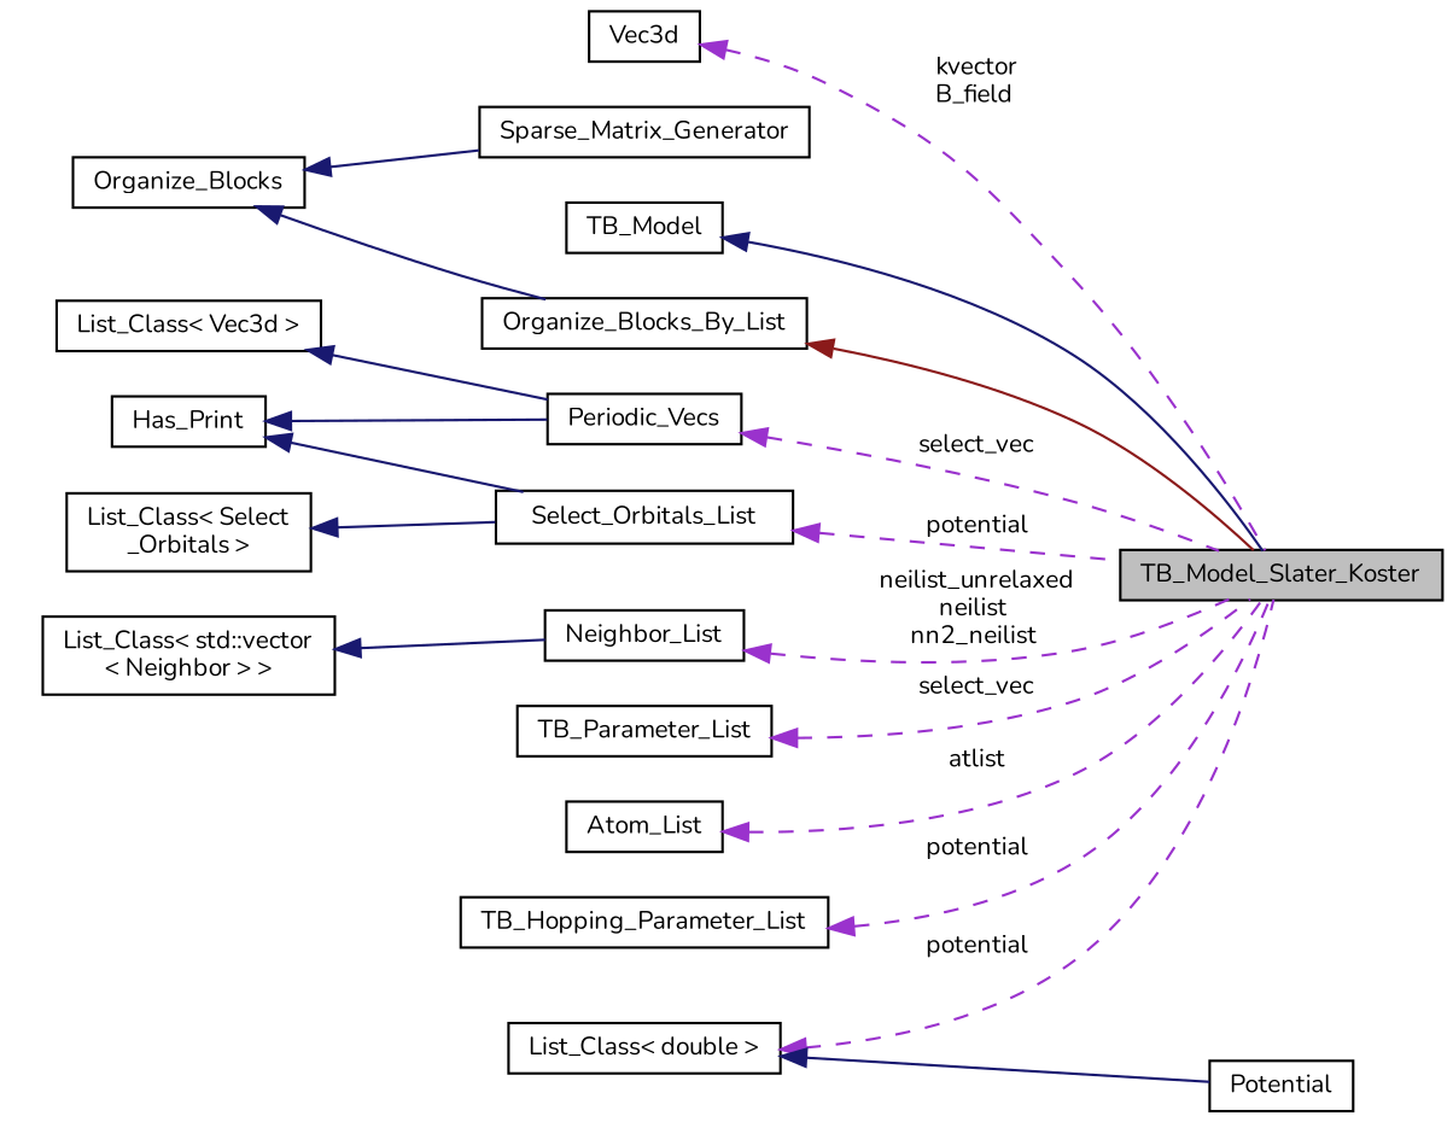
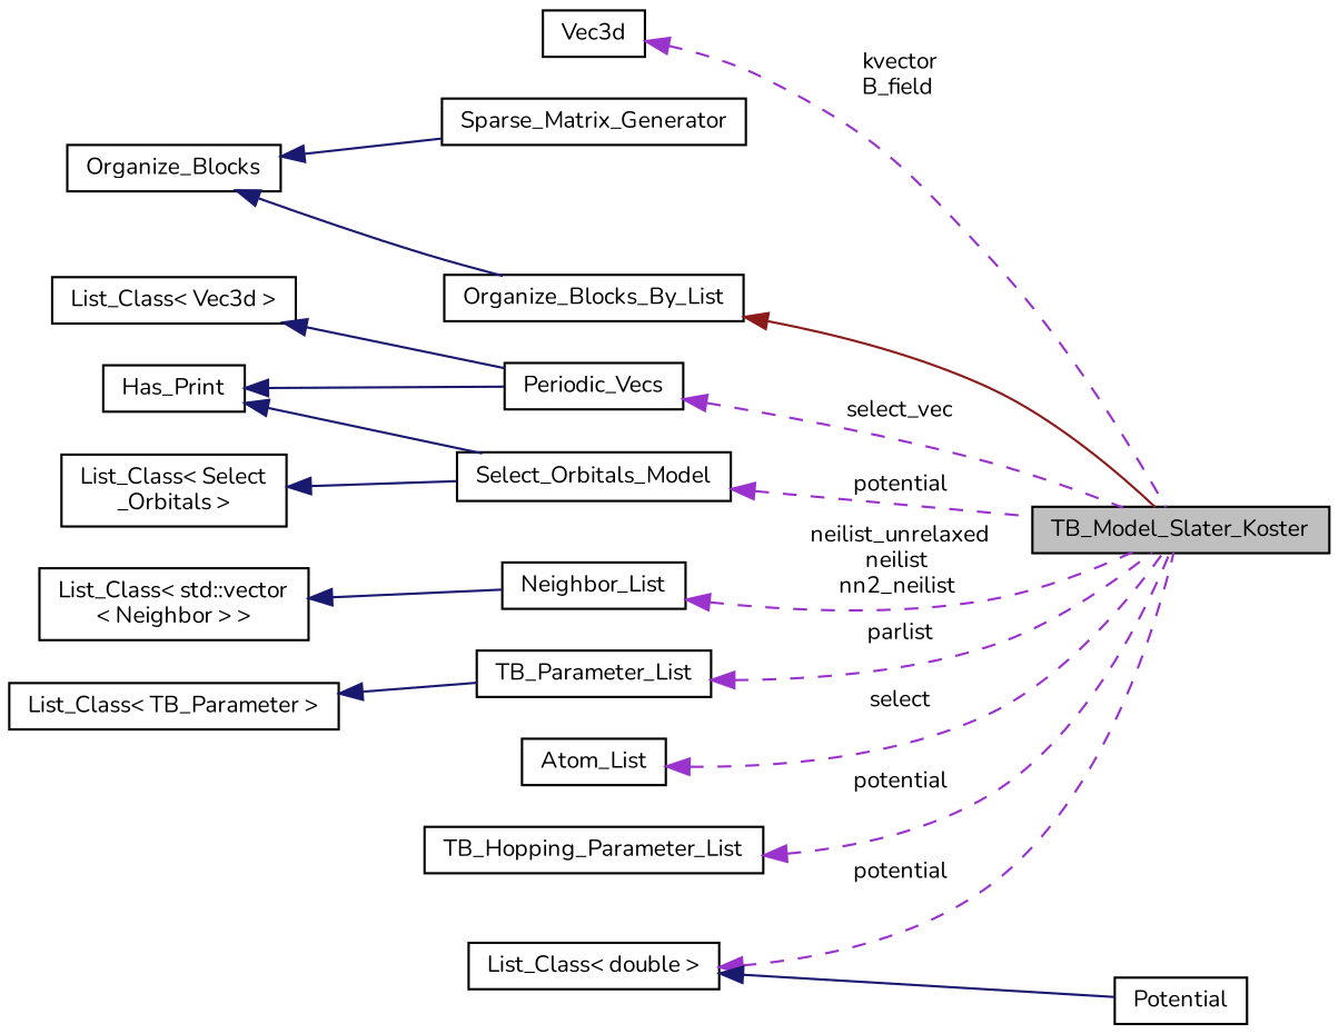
  digraph {
    fontname=Nunito
    rankdir=LR
    node [color=black fillcolor=white fontname=Nunito fontsize=10 shape=record style=filled]
    edge [color=midnightblue dir=back fontname=Nunito fontsize=10 labelfontname=Helvetica labelfontsize=10 style=solid]
    n1 [fillcolor=grey75 fontcolor=black height=0.2 label=TB_Model_Slater_Koster width=0.4]
-   n2 [height=0.2 label=TB_Model width=0.4]
    n3 [height=0.2 label=Sparse_Matrix_Generator width=0.4]
    n4 [height=0.2 label=Organize_Blocks width=0.4]
    n5 [height=0.2 label=Organize_Blocks_By_List width=0.4]
    n6 [height=0.2 label=Periodic_Vecs width=0.4]
    n7 [height=0.2 label="List_Class\< Vec3d \>" width=0.4]
    n8 [height=0.2 label=Has_Print width=0.4]
-   n9 [height=0.2 label=Select_Orbitals_List width=0.4]
+   n9 [height=0.2 label=Select_Orbitals_Model width=0.4]
    n10 [height=0.2 label=Neighbor_List width=0.4]
    n11 [height=0.2 label="List_Class\< std::vector\l\< Neighbor \> \>" width=0.4]
    n12 [height=0.2 label=Potential width=0.4]
    n13 [height=0.2 label="List_Class\< double \>" width=0.4]
    n14 [height=0.2 label="List_Class\< Select\l_Orbitals \>" width=0.4]
    n15 [height=0.2 label=TB_Parameter_List width=0.4]
+   n16 [height=0.2 label="List_Class\< TB_Parameter \>" width=0.4]
    n17 [height=0.2 label=Atom_List width=0.4]
    n18 [height=0.2 label=TB_Hopping_Parameter_List width=0.4]
    n19 [height=0.2 label=Vec3d width=0.4]
-   n2 -> n1
    n4 -> n3
    n4 -> n5
    n5 -> n1 [color=firebrick4]
    n6 -> n1 [color=darkorchid3 label=" select_vec" style=dashed]
    n7 -> n6
    n8 -> n6
    n8 -> n9
    n9 -> n1 [color=darkorchid3 label=" potential" style=dashed]
    n10 -> n1 [color=darkorchid3 label=" neilist_unrelaxed\nneilist\nnn2_neilist" style=dashed]
    n11 -> n10
    n13 -> n1 [color=darkorchid3 label=" potential" style=dashed]
    n13 -> n12
    n14 -> n9
-   n15 -> n1 [color=darkorchid3 label=" select_vec" style=dashed]
-   n17 -> n1 [color=darkorchid3 label=" atlist" style=dashed]
+   n15 -> n1 [color=darkorchid3 label=" parlist" style=dashed]
+   n16 -> n15
+   n17 -> n1 [color=darkorchid3 label=" select" style=dashed]
    n18 -> n1 [color=darkorchid3 label=" potential" style=dashed]
    n19 -> n1 [color=darkorchid3 label=" kvector\nB_field" style=dashed]
  }
